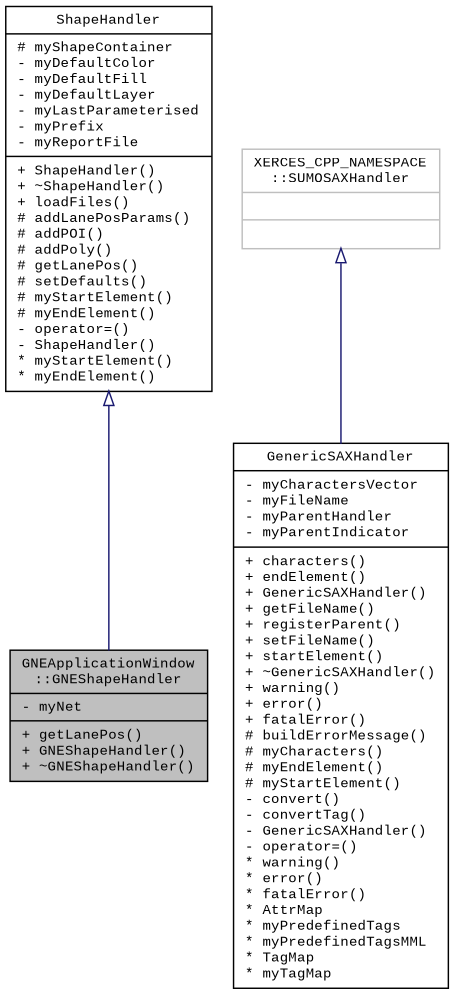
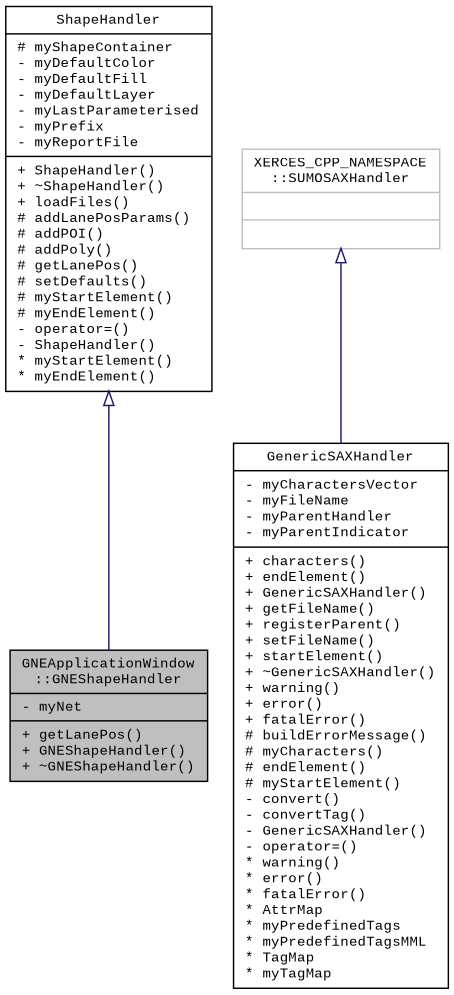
  digraph {
    fontname="Liberation Mono"
    node [color=black fillcolor=white fontname="Liberation Mono" fontsize=10 shape=record style=filled]
    edge [arrowtail=onormal color=midnightblue dir=back fontname="Liberation Mono" fontsize=10 labelfontname=Helvetica labelfontsize=10 style=solid]
    n1 [fillcolor=grey75 fontcolor=black height=0.2 label="{GNEApplicationWindow\l::GNEShapeHandler\n|- myNet\l|+ getLanePos()\l+ GNEShapeHandler()\l+ ~GNEShapeHandler()\l}" width=0.4]
    n2 [height=0.2 label="{ShapeHandler\n|# myShapeContainer\l- myDefaultColor\l- myDefaultFill\l- myDefaultLayer\l- myLastParameterised\l- myPrefix\l- myReportFile\l|+ ShapeHandler()\l+ ~ShapeHandler()\l+ loadFiles()\l# addLanePosParams()\l# addPOI()\l# addPoly()\l# getLanePos()\l# setDefaults()\l# myStartElement()\l# myEndElement()\l- operator=()\l- ShapeHandler()\l* myStartElement()\l* myEndElement()\l}" width=0.4]
-   n3 [height=0.2 label="{GenericSAXHandler\n|- myCharactersVector\l- myFileName\l- myParentHandler\l- myParentIndicator\l|+ characters()\l+ endElement()\l+ GenericSAXHandler()\l+ getFileName()\l+ registerParent()\l+ setFileName()\l+ startElement()\l+ ~GenericSAXHandler()\l+ warning()\l+ error()\l+ fatalError()\l# buildErrorMessage()\l# myCharacters()\l# myEndElement()\l# myStartElement()\l- convert()\l- convertTag()\l- GenericSAXHandler()\l- operator=()\l* warning()\l* error()\l* fatalError()\l* AttrMap\l* myPredefinedTags\l* myPredefinedTagsMML\l* TagMap\l* myTagMap\l}" width=0.4]
+   n3 [height=0.2 label="{GenericSAXHandler\n|- myCharactersVector\l- myFileName\l- myParentHandler\l- myParentIndicator\l|+ characters()\l+ endElement()\l+ GenericSAXHandler()\l+ getFileName()\l+ registerParent()\l+ setFileName()\l+ startElement()\l+ ~GenericSAXHandler()\l+ warning()\l+ error()\l+ fatalError()\l# buildErrorMessage()\l# myCharacters()\l# endElement()\l# myStartElement()\l- convert()\l- convertTag()\l- GenericSAXHandler()\l- operator=()\l* warning()\l* error()\l* fatalError()\l* AttrMap\l* myPredefinedTags\l* myPredefinedTagsMML\l* TagMap\l* myTagMap\l}" width=0.4]
    n4 [color=grey75 height=0.2 label="{XERCES_CPP_NAMESPACE\l::SUMOSAXHandler\n||}" width=0.4]
    n2 -> n1
    n4 -> n3
  }
